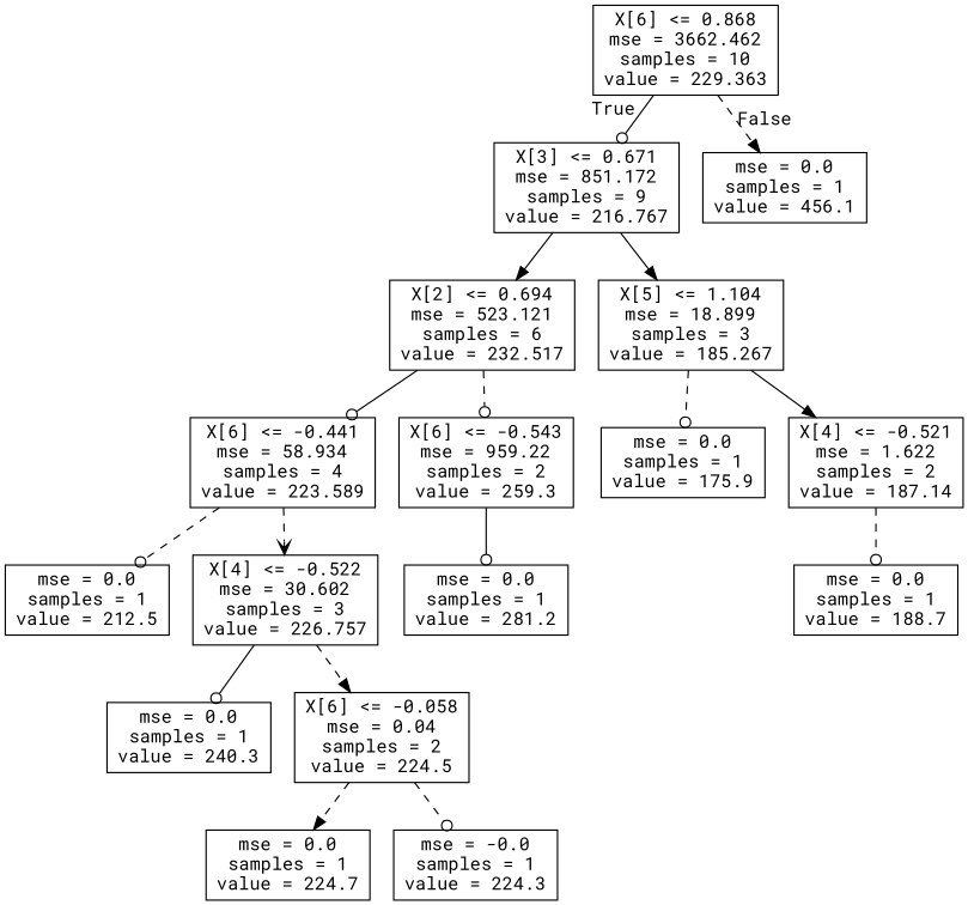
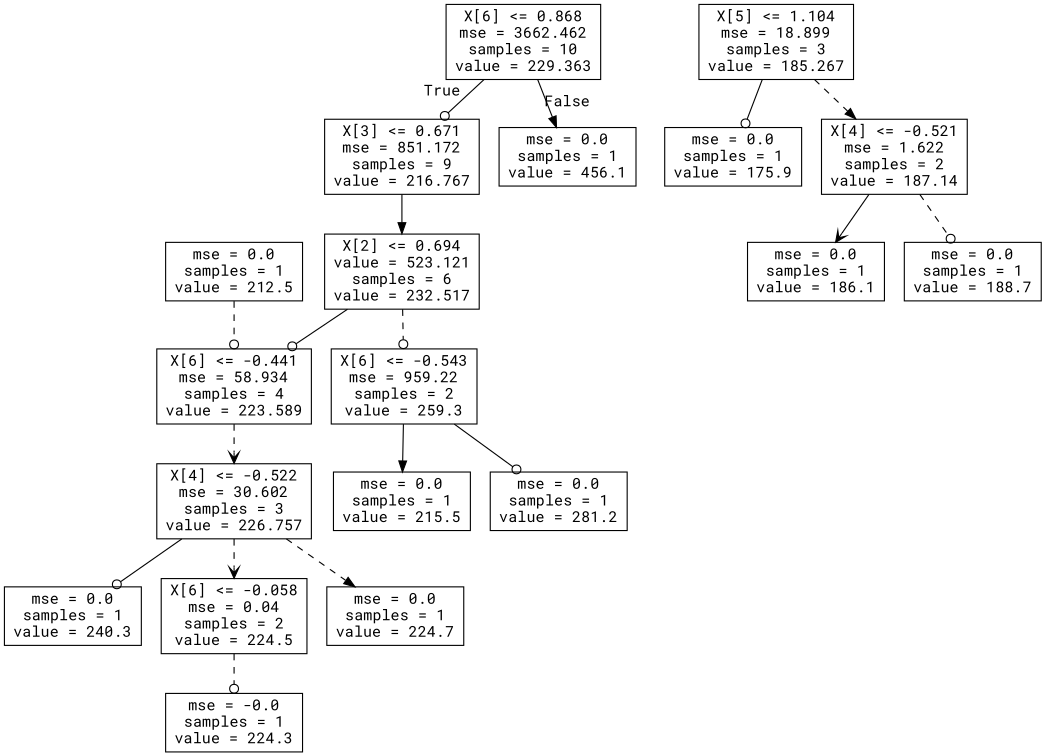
  digraph {
    fontname="Roboto Mono"
    node [fontname="Roboto Mono" shape=box]
    edge [arrowhead=odot fontname="Roboto Mono" style=solid]
    n1 [label="X[6] <= 0.868\nmse = 3662.462\nsamples = 10\nvalue = 229.363"]
    n2 [label="X[3] <= 0.671\nmse = 851.172\nsamples = 9\nvalue = 216.767"]
    n3 [label="mse = 0.0\nsamples = 1\nvalue = 456.1"]
-   n4 [label="X[2] <= 0.694\nmse = 523.121\nsamples = 6\nvalue = 232.517"]
+   n4 [label="X[2] <= 0.694\nvalue = 523.121\nsamples = 6\nvalue = 232.517"]
    n5 [label="X[5] <= 1.104\nmse = 18.899\nsamples = 3\nvalue = 185.267"]
    n6 [label="X[6] <= -0.441\nmse = 58.934\nsamples = 4\nvalue = 223.589"]
    n7 [label="X[6] <= -0.543\nmse = 959.22\nsamples = 2\nvalue = 259.3"]
    n8 [label="mse = 0.0\nsamples = 1\nvalue = 175.9"]
    n9 [label="X[4] <= -0.521\nmse = 1.622\nsamples = 2\nvalue = 187.14"]
    n10 [label="mse = 0.0\nsamples = 1\nvalue = 212.5"]
    n11 [label="X[4] <= -0.522\nmse = 30.602\nsamples = 3\nvalue = 226.757"]
+   n12 [label="mse = 0.0\nsamples = 1\nvalue = 215.5"]
    n13 [label="mse = 0.0\nsamples = 1\nvalue = 281.2"]
    n14 [label="mse = 0.0\nsamples = 1\nvalue = 240.3"]
    n15 [label="X[6] <= -0.058\nmse = 0.04\nsamples = 2\nvalue = 224.5"]
    n16 [label="mse = 0.0\nsamples = 1\nvalue = 224.7"]
    n17 [label="mse = -0.0\nsamples = 1\nvalue = 224.3"]
+   n18 [label="mse = 0.0\nsamples = 1\nvalue = 186.1"]
    n19 [label="mse = 0.0\nsamples = 1\nvalue = 188.7"]
    n1 -> n2 [headlabel=True labelangle=45 labeldistance=2.5]
-   n1 -> n3 [arrowhead=normal headlabel=False labelangle=-45 labeldistance=2.5 style=dashed]
+   n1 -> n3 [arrowhead=normal headlabel=False labelangle=-45 labeldistance=2.5]
    n2 -> n4 [arrowhead=normal]
-   n2 -> n5 [arrowhead=normal]
    n4 -> n6
    n4 -> n7 [style=dashed]
-   n5 -> n8 [style=dashed]
-   n5 -> n9 [arrowhead=normal]
-   n6 -> n10 [style=dashed]
+   n5 -> n8
+   n5 -> n9 [arrowhead=normal style=dashed]
+   n10 -> n6 [style=dashed]
    n6 -> n11 [arrowhead=vee style=dashed]
+   n7 -> n12 [arrowhead=normal]
    n7 -> n13
+   n9 -> n18 [arrowhead=vee]
    n9 -> n19 [style=dashed]
    n11 -> n14
-   n11 -> n15 [arrowhead=normal style=dashed]
-   n15 -> n16 [arrowhead=normal style=dashed]
+   n11 -> n15 [arrowhead=vee style=dashed]
+   n11 -> n16 [arrowhead=normal style=dashed]
    n15 -> n17 [style=dashed]
  }
